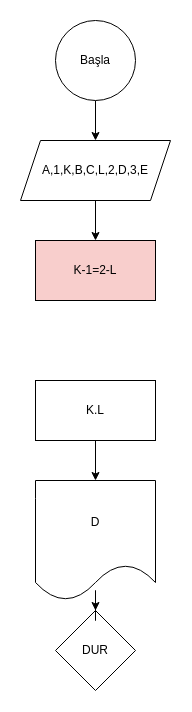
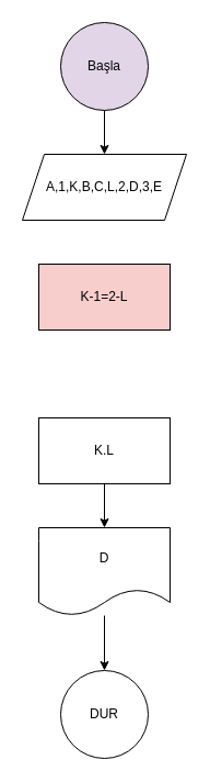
  <mxCell id="0" />
  <mxCell id="1" parent="0" />
  <mxCell id="2" value="" style="edgeStyle=orthogonalEdgeStyle;rounded=0;orthogonalLoop=1;jettySize=auto;html=1;" edge="1" parent="1" source="3" target="6"><mxGeometry relative="1" as="geometry" /></mxCell>
- <mxCell id="3" value="Başla" style="ellipse;whiteSpace=wrap;html=1;aspect=fixed;" vertex="1" parent="1"><mxGeometry x="55" y="20" width="80" height="80" as="geometry" /></mxCell>
- <mxCell id="4" value="DUR" style="rhombus;whiteSpace=wrap;html=1;aspect=fixed;" vertex="1" parent="1"><mxGeometry x="55" y="610" width="80" height="80" as="geometry" /></mxCell>
- <mxCell id="5" value="" style="edgeStyle=orthogonalEdgeStyle;rounded=0;orthogonalLoop=1;jettySize=auto;html=1;" edge="1" parent="1" source="6" target="7"><mxGeometry relative="1" as="geometry" /></mxCell>
+ <mxCell id="3" value="Başla" style="ellipse;whiteSpace=wrap;html=1;aspect=fixed;fillColor=#e1d5e7;" vertex="1" parent="1"><mxGeometry x="55" y="20" width="80" height="80" as="geometry" /></mxCell>
+ <mxCell id="4" value="DUR" style="ellipse;whiteSpace=wrap;html=1;aspect=fixed;" vertex="1" parent="1"><mxGeometry x="55" y="610" width="80" height="80" as="geometry" /></mxCell>
  <mxCell id="6" value="A,1,K,B,C,L,2,D,3,E" style="shape=parallelogram;perimeter=parallelogramPerimeter;whiteSpace=wrap;html=1;fixedSize=1;" vertex="1" parent="1"><mxGeometry x="20" y="140" width="150" height="60" as="geometry" /></mxCell>
  <mxCell id="7" value="K-1=2-L" style="whiteSpace=wrap;html=1;fillColor=#f8cecc;" vertex="1" parent="1"><mxGeometry x="35" y="240" width="120" height="60" as="geometry" /></mxCell>
  <mxCell id="8" value="" style="edgeStyle=orthogonalEdgeStyle;rounded=0;orthogonalLoop=1;jettySize=auto;html=1;" edge="1" parent="1" source="9" target="11"><mxGeometry relative="1" as="geometry" /></mxCell>
  <mxCell id="9" value="K.L" style="whiteSpace=wrap;html=1;" vertex="1" parent="1"><mxGeometry x="35" y="380" width="120" height="60" as="geometry" /></mxCell>
  <mxCell id="10" value="" style="edgeStyle=orthogonalEdgeStyle;rounded=0;orthogonalLoop=1;jettySize=auto;html=1;" edge="1" parent="1" source="11" target="4"><mxGeometry relative="1" as="geometry" /></mxCell>
- <mxCell id="11" value="D" style="shape=document;whiteSpace=wrap;html=1;boundedLbl=1;" vertex="1" parent="1"><mxGeometry x="35" y="480" width="120" height="120" as="geometry" /></mxCell>
+ <mxCell id="11" value="D" style="shape=document;whiteSpace=wrap;html=1;boundedLbl=1;" vertex="1" parent="1"><mxGeometry x="35" y="480" width="120" height="80" as="geometry" /></mxCell>
